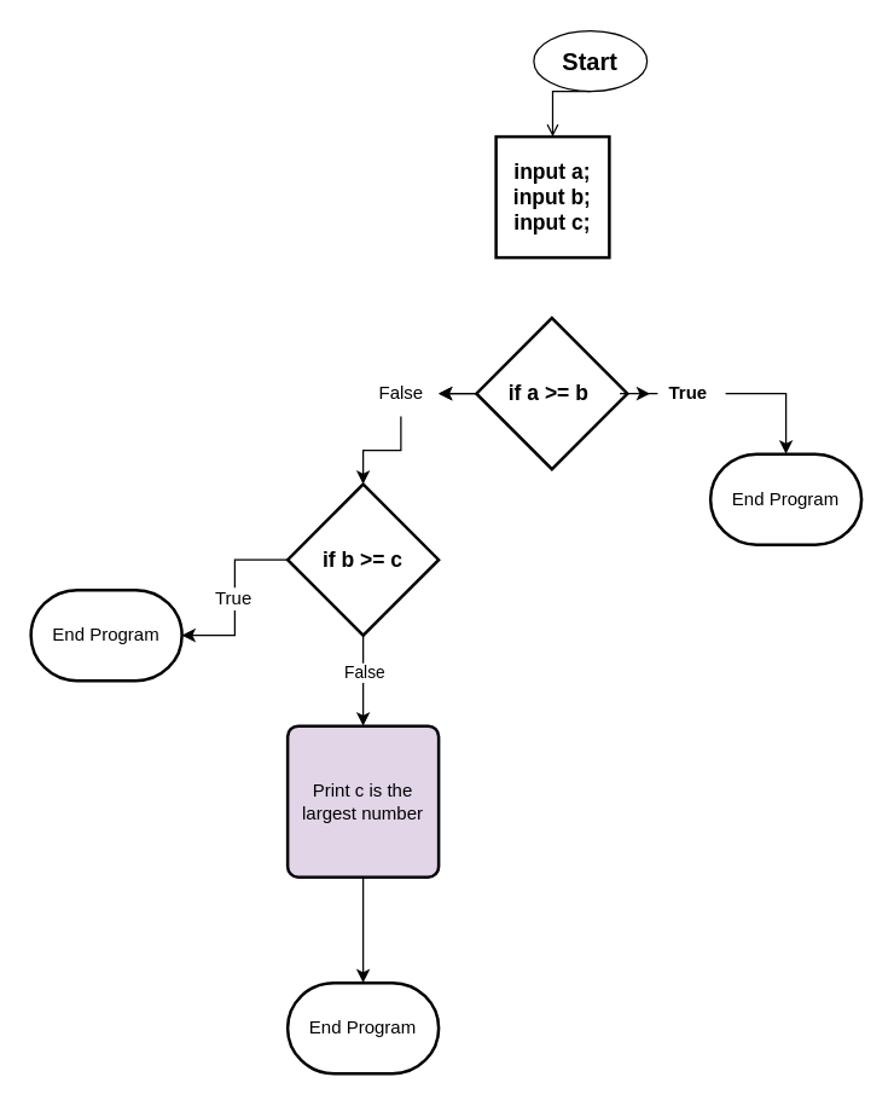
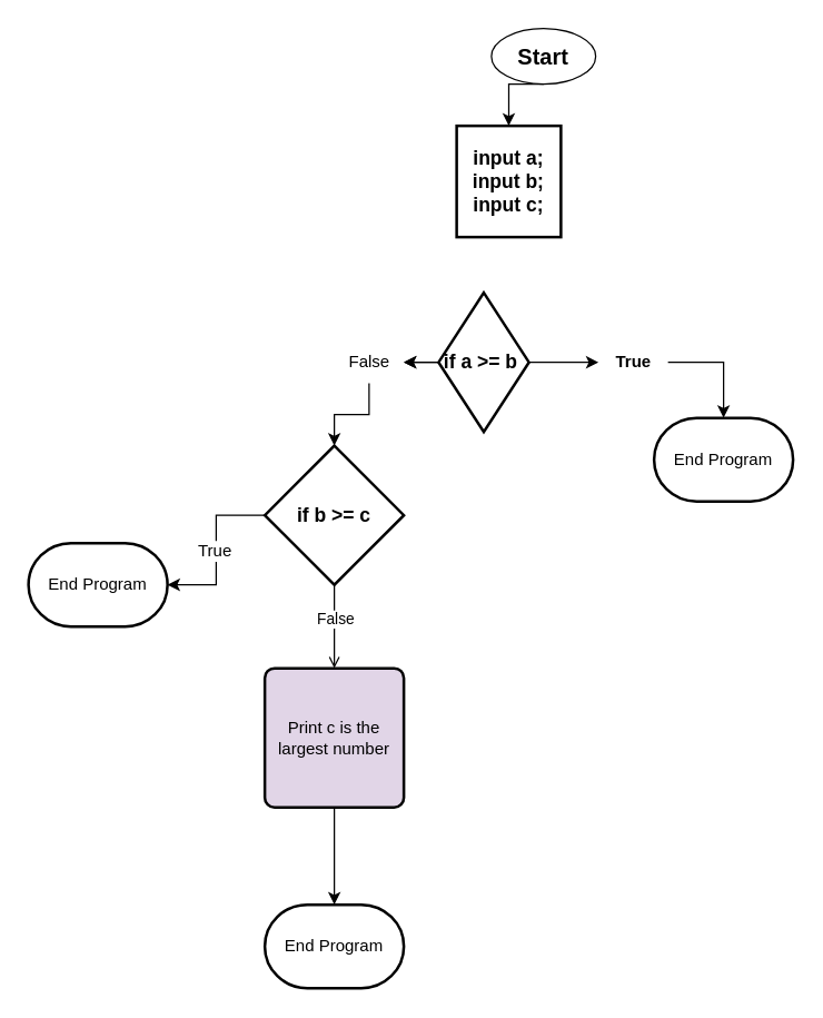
  <mxCell id="0" />
  <mxCell id="1" parent="0" />
- <mxCell id="2" style="edgeStyle=orthogonalEdgeStyle;rounded=0;orthogonalLoop=1;jettySize=auto;html=1;exitX=0.5;exitY=1;exitDx=0;exitDy=0;entryX=0.5;entryY=0;entryDx=0;entryDy=0;endArrow=open;" edge="1" parent="1" source="3" target="4"><mxGeometry relative="1" as="geometry" /></mxCell>
+ <mxCell id="2" style="edgeStyle=orthogonalEdgeStyle;rounded=0;orthogonalLoop=1;jettySize=auto;html=1;exitX=0.5;exitY=1;exitDx=0;exitDy=0;entryX=0.5;entryY=0;entryDx=0;entryDy=0;" edge="1" parent="1" source="3" target="4"><mxGeometry relative="1" as="geometry" /></mxCell>
  <mxCell id="3" value="&lt;b&gt;&lt;font style=&quot;font-size: 16px;&quot;&gt;Start&lt;/font&gt;&lt;/b&gt;" style="ellipse;whiteSpace=wrap;html=1;" vertex="1" parent="1"><mxGeometry x="353" y="20" width="75" height="40" as="geometry" /></mxCell>
  <mxCell id="4" value="&lt;b style=&quot;font-size: 14px;&quot;&gt;input a;&lt;br&gt;input b;&lt;br&gt;input c;&lt;br&gt;&lt;/b&gt;" style="whiteSpace=wrap;html=1;absoluteArcSize=1;arcSize=14;strokeWidth=2;rounded=0;" vertex="1" parent="1"><mxGeometry x="328" y="90" width="75" height="80" as="geometry" /></mxCell>
  <mxCell id="5" style="edgeStyle=orthogonalEdgeStyle;rounded=0;orthogonalLoop=1;jettySize=auto;html=1;exitX=1;exitY=0.5;exitDx=0;exitDy=0;exitPerimeter=0;" edge="1" parent="1" source="17" target="9"><mxGeometry relative="1" as="geometry" /></mxCell>
  <mxCell id="6" value="" style="edgeStyle=orthogonalEdgeStyle;rounded=0;orthogonalLoop=1;jettySize=auto;html=1;" edge="1" parent="1" source="19" target="14"><mxGeometry relative="1" as="geometry" /></mxCell>
  <mxCell id="7" value="" style="edgeStyle=orthogonalEdgeStyle;rounded=0;orthogonalLoop=1;jettySize=auto;html=1;" edge="1" parent="1" source="8" target="19"><mxGeometry relative="1" as="geometry" /></mxCell>
- <mxCell id="8" value="&lt;b&gt;&lt;font style=&quot;font-size: 14px;&quot;&gt;if a &amp;gt;= b&amp;nbsp;&lt;/font&gt;&lt;/b&gt;" style="strokeWidth=2;html=1;shape=mxgraph.flowchart.decision;whiteSpace=wrap;" vertex="1" parent="1"><mxGeometry x="315" y="210" width="100" height="100" as="geometry" /></mxCell>
+ <mxCell id="8" value="&lt;b&gt;&lt;font style=&quot;font-size: 14px;&quot;&gt;if a &amp;gt;= b&amp;nbsp;&lt;/font&gt;&lt;/b&gt;" style="strokeWidth=2;html=1;shape=mxgraph.flowchart.decision;whiteSpace=wrap;" vertex="1" parent="1"><mxGeometry x="315" y="210" width="65" height="100" as="geometry" /></mxCell>
  <mxCell id="9" value="End Program" style="strokeWidth=2;html=1;shape=mxgraph.flowchart.terminator;whiteSpace=wrap;" vertex="1" parent="1"><mxGeometry x="470" y="300" width="100" height="60" as="geometry" /></mxCell>
  <mxCell id="10" value="" style="edgeStyle=orthogonalEdgeStyle;rounded=0;orthogonalLoop=1;jettySize=auto;html=1;" edge="1" parent="1" source="14" target="15"><mxGeometry relative="1" as="geometry" /></mxCell>
  <mxCell id="11" value="&lt;font style=&quot;font-size: 12px;&quot;&gt;True&lt;/font&gt;" style="edgeLabel;html=1;align=center;verticalAlign=middle;resizable=0;points=[];" vertex="1" connectable="0" parent="10"><mxGeometry x="-0.02" y="-1" relative="1" as="geometry"><mxPoint x="-1" y="1" as="offset" /></mxGeometry></mxCell>
- <mxCell id="12" style="edgeStyle=orthogonalEdgeStyle;rounded=0;orthogonalLoop=1;jettySize=auto;html=1;exitX=0.5;exitY=1;exitDx=0;exitDy=0;exitPerimeter=0;" edge="1" parent="1" source="14" target="21"><mxGeometry relative="1" as="geometry" /></mxCell>
+ <mxCell id="12" style="edgeStyle=orthogonalEdgeStyle;rounded=0;orthogonalLoop=1;jettySize=auto;html=1;exitX=0.5;exitY=1;exitDx=0;exitDy=0;exitPerimeter=0;endArrow=open;" edge="1" parent="1" source="14" target="21"><mxGeometry relative="1" as="geometry" /></mxCell>
  <mxCell id="13" value="False" style="edgeLabel;html=1;align=center;verticalAlign=middle;resizable=0;points=[];" vertex="1" connectable="0" parent="12"><mxGeometry x="-0.2" y="3" relative="1" as="geometry"><mxPoint x="-3" as="offset" /></mxGeometry></mxCell>
  <mxCell id="14" value="&lt;b&gt;&lt;font style=&quot;font-size: 14px;&quot;&gt;if b &amp;gt;= c&lt;/font&gt;&lt;/b&gt;" style="strokeWidth=2;html=1;shape=mxgraph.flowchart.decision;whiteSpace=wrap;" vertex="1" parent="1"><mxGeometry x="190" y="320" width="100" height="100" as="geometry" /></mxCell>
  <mxCell id="15" value="End Program" style="strokeWidth=2;html=1;shape=mxgraph.flowchart.terminator;whiteSpace=wrap;" vertex="1" parent="1"><mxGeometry x="20" y="390" width="100" height="60" as="geometry" /></mxCell>
  <mxCell id="16" value="" style="edgeStyle=orthogonalEdgeStyle;rounded=0;orthogonalLoop=1;jettySize=auto;html=1;exitX=1;exitY=0.5;exitDx=0;exitDy=0;exitPerimeter=0;" edge="1" parent="1" source="8" target="17"><mxGeometry relative="1" as="geometry"><mxPoint x="415" y="260" as="sourcePoint" /><mxPoint x="500" y="260" as="targetPoint" /><Array as="points" /></mxGeometry></mxCell>
  <mxCell id="17" value="&lt;b&gt;&lt;font style=&quot;font-size: 12px;&quot;&gt;True&lt;/font&gt;&lt;/b&gt;" style="text;html=1;align=center;verticalAlign=middle;resizable=0;points=[];autosize=1;strokeColor=none;fillColor=none;" vertex="1" parent="1"><mxGeometry x="430" y="245" width="50" height="30" as="geometry" /></mxCell>
  <mxCell id="18" value="" style="edgeStyle=orthogonalEdgeStyle;rounded=0;orthogonalLoop=1;jettySize=auto;html=1;" edge="1" parent="1" source="8" target="19"><mxGeometry relative="1" as="geometry"><mxPoint x="315" y="260" as="sourcePoint" /><mxPoint x="210" y="260" as="targetPoint" /></mxGeometry></mxCell>
  <mxCell id="19" value="False" style="text;html=1;align=center;verticalAlign=middle;resizable=0;points=[];autosize=1;strokeColor=none;fillColor=none;" vertex="1" parent="1"><mxGeometry x="240" y="245" width="50" height="30" as="geometry" /></mxCell>
  <mxCell id="20" value="" style="edgeStyle=orthogonalEdgeStyle;rounded=0;orthogonalLoop=1;jettySize=auto;html=1;" edge="1" parent="1" source="21" target="22"><mxGeometry relative="1" as="geometry" /></mxCell>
  <mxCell id="21" value="Print c is the largest number" style="rounded=1;whiteSpace=wrap;html=1;absoluteArcSize=1;arcSize=14;strokeWidth=2;fillColor=#e1d5e7;" vertex="1" parent="1"><mxGeometry x="190" y="480" width="100" height="100" as="geometry" /></mxCell>
  <mxCell id="22" value="End Program" style="strokeWidth=2;html=1;shape=mxgraph.flowchart.terminator;whiteSpace=wrap;" vertex="1" parent="1"><mxGeometry x="190" y="650" width="100" height="60" as="geometry" /></mxCell>
